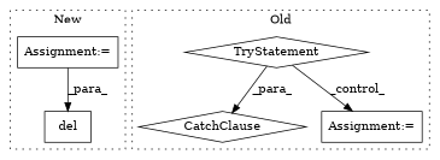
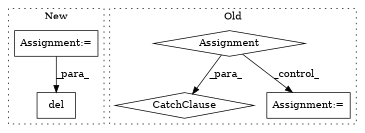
  digraph {
    fontname="DejaVu Serif"
    node [a=7 fontname="DejaVu Serif" l=1 shape=box]
    edge [fontname="DejaVu Serif"]
    n1 [a=32 l="4,1" label=del s="1272,1286"]
    n2 [label="Assignment:=" s=608]
-   n3 [a=54 l=4 label=TryStatement s=581 shape=diamond]
+   n3 [a=54 l=4 label=Assignment s=581 shape=diamond]
    n4 [a=12 l="11,2" label=CatchClause s="616,650" shape=diamond]
    n5 [label="Assignment:=" s=605]
    subgraph cluster_1 {
      label=New
      style=dotted
      n1
      n2
    }
    subgraph cluster_2 {
      label=Old
      style=dotted
      n3
      n4
      n5
    }
    n2 -> n1 [label=_para_]
    n3 -> n4 [label=_para_]
    n3 -> n5 [label=_control_]
  }
